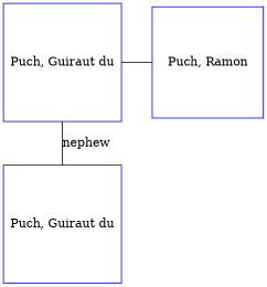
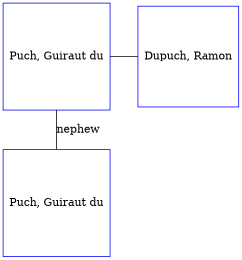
  digraph {
    node [color=blue regular=1 shape=box]
    edge [dir=none]
    n1 [label="Puch, Guiraut du"]
-   n2 [label="Puch, Ramon"]
+   n2 [label="Dupuch, Ramon"]
    n3 [label="Puch, Guiraut du"]
    subgraph sub_1 {
      rank=same
      n1
      n2
    }
    n1 -> n2
    n1 -> n3 [arrowsize=0.0 label=nephew]
  }
